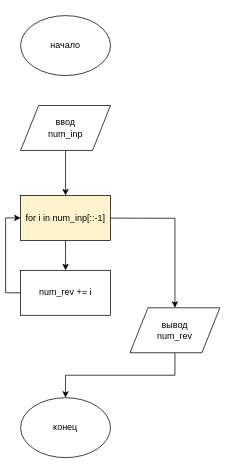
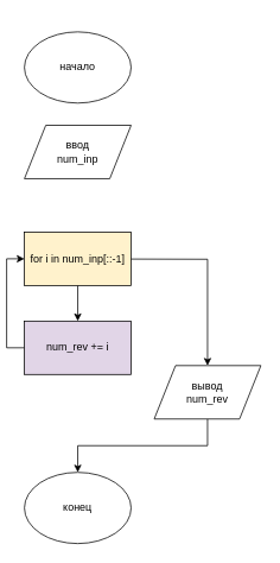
  <mxCell id="0" />
  <mxCell id="1" parent="0" />
- <mxCell id="2" value="начало" style="ellipse;whiteSpace=wrap;html=1;" vertex="1" parent="1"><mxGeometry x="20" y="20" width="120" height="80" as="geometry" /></mxCell>
- <mxCell id="3" value="" style="edgeStyle=orthogonalEdgeStyle;rounded=0;orthogonalLoop=1;jettySize=auto;html=1;entryX=0.5;entryY=0;entryDx=0;entryDy=0;" edge="1" parent="1" source="4" target="12"><mxGeometry relative="1" as="geometry"><mxPoint x="80" y="240" as="targetPoint" /></mxGeometry></mxCell>
+ <mxCell id="2" value="начало" style="ellipse;whiteSpace=wrap;html=1;" vertex="1" parent="1"><mxGeometry x="20" y="35" width="120" height="80" as="geometry" /></mxCell>
  <mxCell id="4" value="ввод&lt;br&gt;num_inp" style="shape=parallelogram;perimeter=parallelogramPerimeter;whiteSpace=wrap;html=1;" vertex="1" parent="1"><mxGeometry x="20" y="140" width="120" height="60" as="geometry" /></mxCell>
  <mxCell id="5" style="edgeStyle=orthogonalEdgeStyle;rounded=0;orthogonalLoop=1;jettySize=auto;html=1;exitX=0;exitY=0.5;exitDx=0;exitDy=0;" edge="1" parent="1" target="10"><mxGeometry relative="1" as="geometry"><mxPoint x="22" y="290" as="sourcePoint" /></mxGeometry></mxCell>
  <mxCell id="6" value="" style="edgeStyle=orthogonalEdgeStyle;rounded=0;orthogonalLoop=1;jettySize=auto;html=1;exitX=0.5;exitY=1;exitDx=0;exitDy=0;" edge="1" parent="1" source="12" target="8"><mxGeometry relative="1" as="geometry"><mxPoint x="80" y="340" as="sourcePoint" /></mxGeometry></mxCell>
  <mxCell id="7" style="edgeStyle=orthogonalEdgeStyle;rounded=0;orthogonalLoop=1;jettySize=auto;html=1;exitX=0;exitY=0.5;exitDx=0;exitDy=0;entryX=0;entryY=0.5;entryDx=0;entryDy=0;" edge="1" parent="1" source="8" target="12"><mxGeometry relative="1" as="geometry" /></mxCell>
- <mxCell id="8" value="num_rev += i" style="rounded=0;whiteSpace=wrap;html=1;" vertex="1" parent="1"><mxGeometry x="20" y="360" width="120" height="60" as="geometry" /></mxCell>
+ <mxCell id="8" value="num_rev += i" style="rounded=0;whiteSpace=wrap;html=1;fillColor=#e1d5e7;" vertex="1" parent="1"><mxGeometry x="20" y="360" width="120" height="60" as="geometry" /></mxCell>
  <mxCell id="9" style="edgeStyle=orthogonalEdgeStyle;rounded=0;orthogonalLoop=1;jettySize=auto;html=1;exitX=0.5;exitY=1;exitDx=0;exitDy=0;entryX=0.5;entryY=0;entryDx=0;entryDy=0;" edge="1" parent="1" source="10" target="11"><mxGeometry relative="1" as="geometry" /></mxCell>
  <mxCell id="10" value="вывод&lt;br&gt;num_rev" style="shape=parallelogram;perimeter=parallelogramPerimeter;whiteSpace=wrap;html=1;" vertex="1" parent="1"><mxGeometry x="166" y="410" width="120" height="60" as="geometry" /></mxCell>
  <mxCell id="11" value="конец" style="ellipse;whiteSpace=wrap;html=1;" vertex="1" parent="1"><mxGeometry x="20" y="530" width="120" height="80" as="geometry" /></mxCell>
  <mxCell id="12" value="for i in num_inp[::-1]" style="rounded=0;whiteSpace=wrap;html=1;fillColor=#fff2cc;" vertex="1" parent="1"><mxGeometry x="20" y="260" width="120" height="60" as="geometry" /></mxCell>
